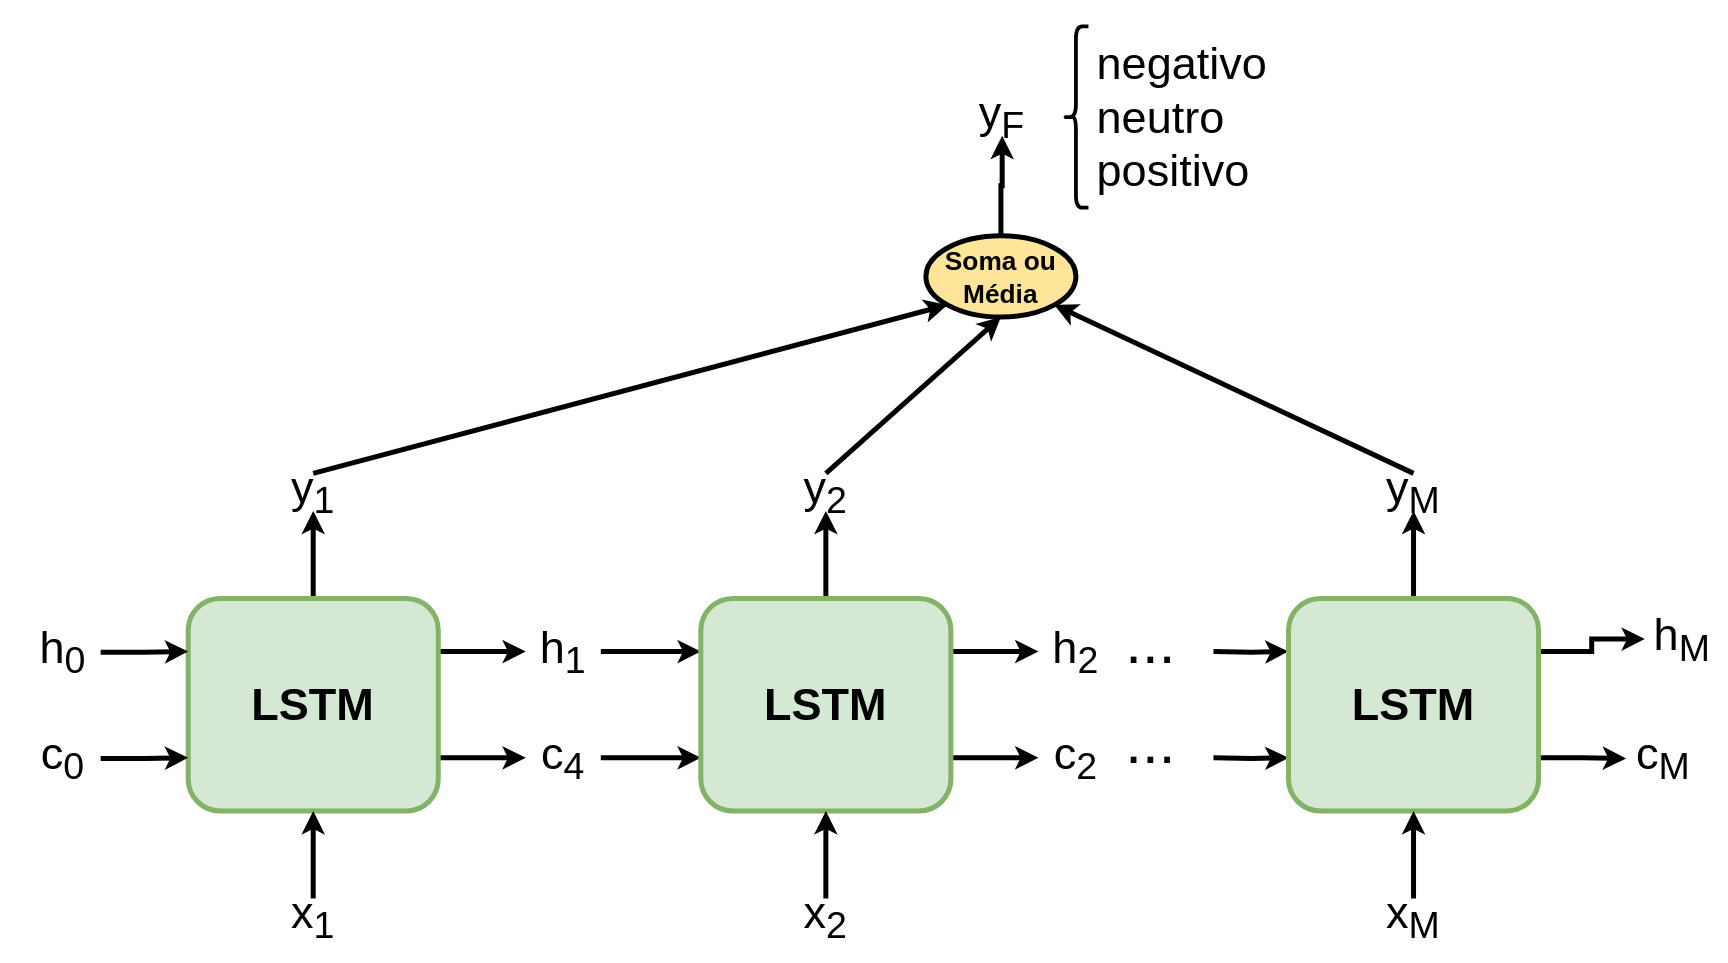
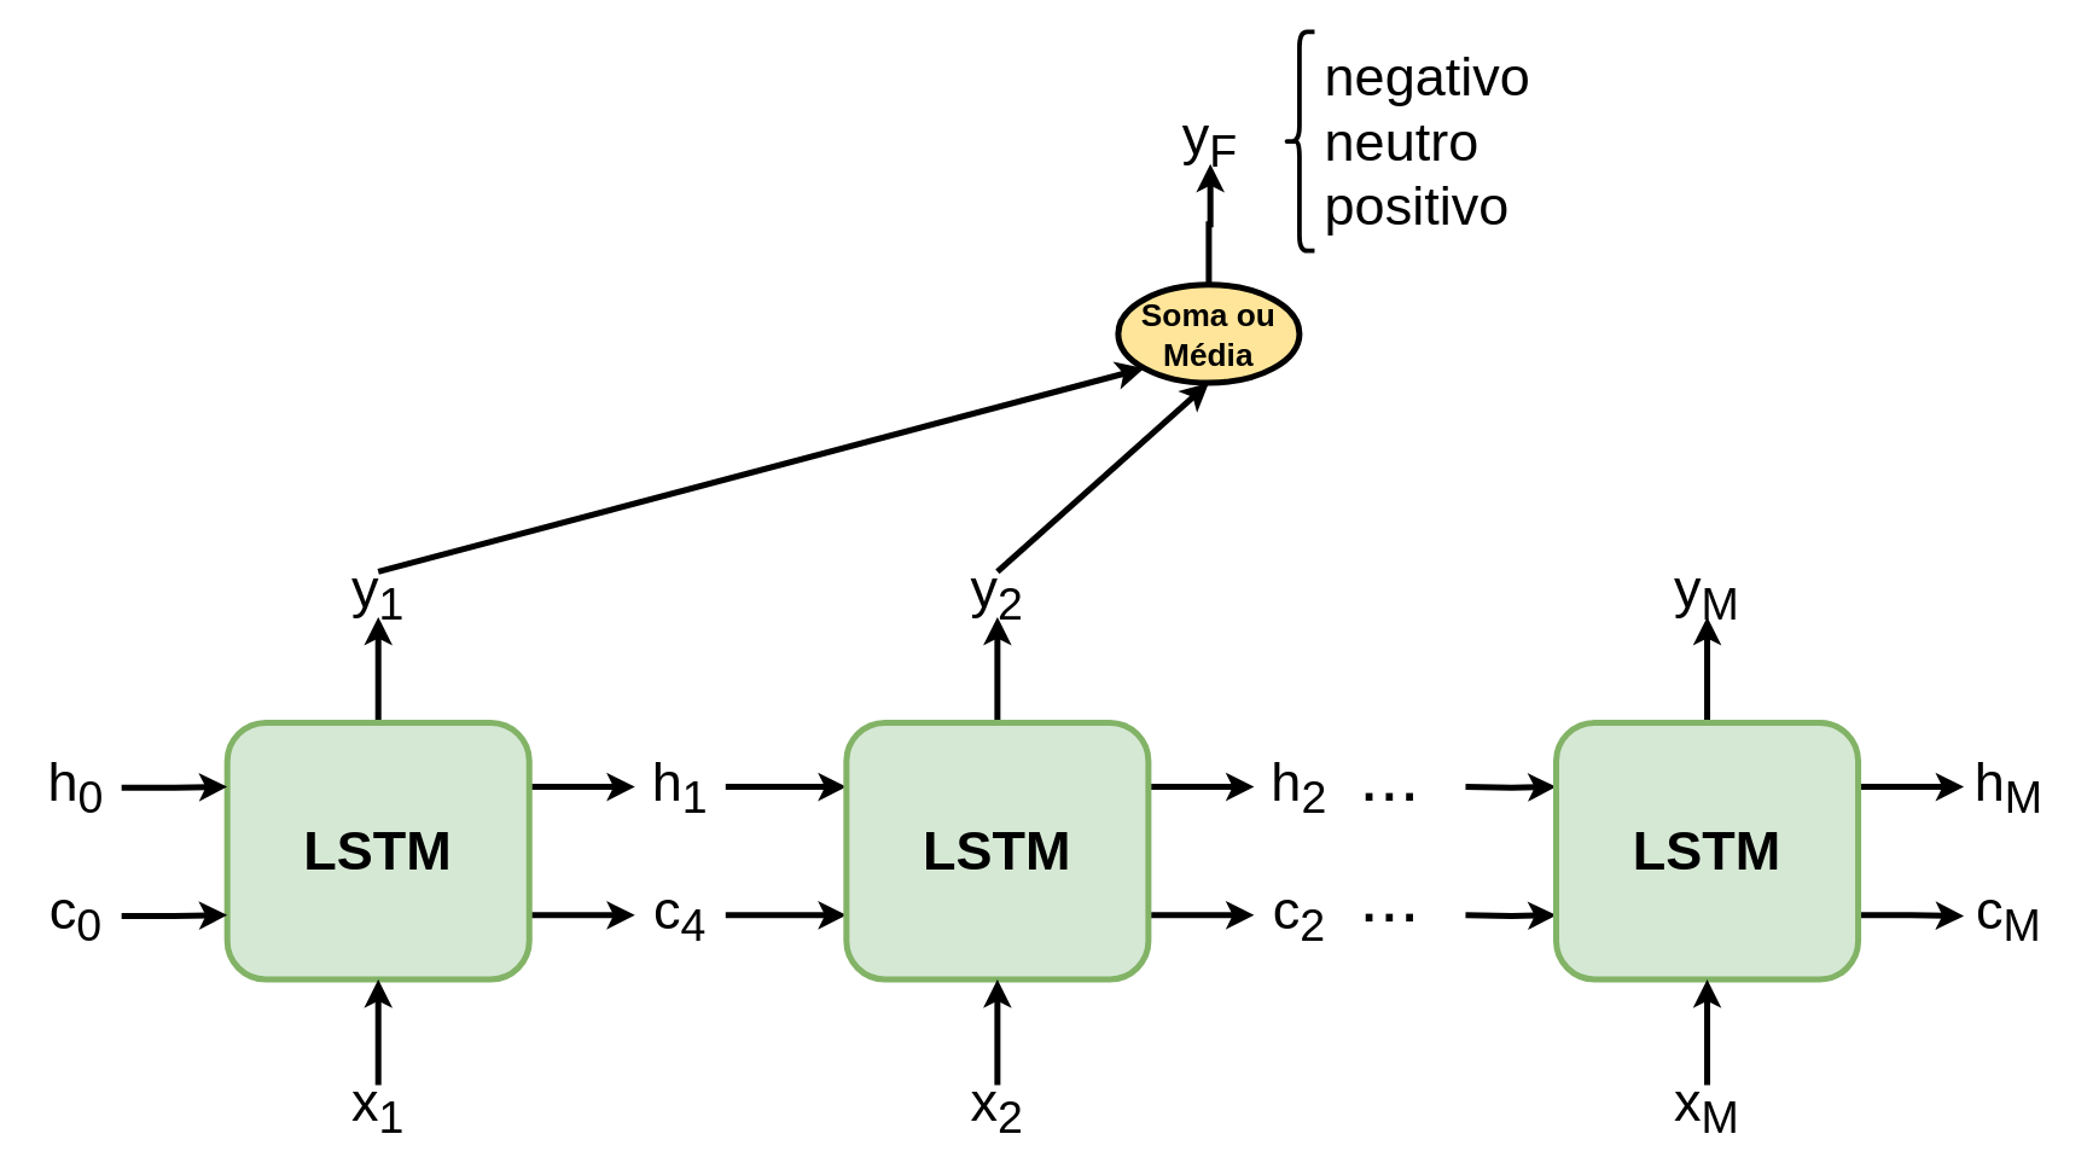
  <mxCell id="0" />
  <mxCell id="1" parent="0" />
  <mxCell id="2" style="edgeStyle=orthogonalEdgeStyle;rounded=0;orthogonalLoop=1;jettySize=auto;html=1;exitX=1;exitY=0.25;exitDx=0;exitDy=0;strokeWidth=4;" edge="1" parent="1" source="5" target="15"><mxGeometry relative="1" as="geometry" /></mxCell>
  <mxCell id="3" style="edgeStyle=orthogonalEdgeStyle;rounded=0;orthogonalLoop=1;jettySize=auto;html=1;exitX=1;exitY=0.75;exitDx=0;exitDy=0;strokeWidth=4;" edge="1" parent="1" source="5" target="13"><mxGeometry relative="1" as="geometry" /></mxCell>
  <mxCell id="4" style="edgeStyle=orthogonalEdgeStyle;rounded=0;orthogonalLoop=1;jettySize=auto;html=1;entryX=0.5;entryY=1;entryDx=0;entryDy=0;strokeWidth=4;" edge="1" parent="1" source="5" target="40"><mxGeometry relative="1" as="geometry" /></mxCell>
  <mxCell id="5" value="LSTM" style="rounded=1;whiteSpace=wrap;html=1;fillColor=#d5e8d4;strokeColor=#82b366;strokeWidth=4;fontSize=36;fontStyle=1" vertex="1" parent="1"><mxGeometry x="150" y="478" width="200" height="170" as="geometry" /></mxCell>
  <mxCell id="6" style="edgeStyle=orthogonalEdgeStyle;rounded=0;orthogonalLoop=1;jettySize=auto;html=1;entryX=0;entryY=0.75;entryDx=0;entryDy=0;strokeWidth=4;" edge="1" parent="1" source="7" target="5"><mxGeometry relative="1" as="geometry" /></mxCell>
  <mxCell id="7" value="c&lt;sub&gt;0&lt;/sub&gt;" style="text;html=1;align=center;verticalAlign=middle;whiteSpace=wrap;rounded=0;fontSize=36;" vertex="1" parent="1"><mxGeometry x="20" y="591" width="60" height="30" as="geometry" /></mxCell>
  <mxCell id="8" style="edgeStyle=orthogonalEdgeStyle;rounded=0;orthogonalLoop=1;jettySize=auto;html=1;entryX=0;entryY=0.25;entryDx=0;entryDy=0;strokeWidth=4;" edge="1" parent="1" source="9" target="5"><mxGeometry relative="1" as="geometry" /></mxCell>
  <mxCell id="9" value="h&lt;sub&gt;0&lt;/sub&gt;" style="text;html=1;align=center;verticalAlign=middle;whiteSpace=wrap;rounded=0;fontSize=36;" vertex="1" parent="1"><mxGeometry x="20" y="506" width="60" height="30" as="geometry" /></mxCell>
  <mxCell id="10" style="edgeStyle=orthogonalEdgeStyle;rounded=0;orthogonalLoop=1;jettySize=auto;html=1;entryX=0.5;entryY=1;entryDx=0;entryDy=0;strokeWidth=4;" edge="1" parent="1" source="11" target="5"><mxGeometry relative="1" as="geometry" /></mxCell>
  <mxCell id="11" value="x&lt;sub&gt;1&lt;/sub&gt;" style="text;html=1;align=center;verticalAlign=middle;whiteSpace=wrap;rounded=0;fontSize=36;strokeWidth=3;" vertex="1" parent="1"><mxGeometry x="220" y="718" width="60" height="30" as="geometry" /></mxCell>
  <mxCell id="12" style="edgeStyle=orthogonalEdgeStyle;rounded=0;orthogonalLoop=1;jettySize=auto;html=1;exitX=1;exitY=0.5;exitDx=0;exitDy=0;entryX=0;entryY=0.75;entryDx=0;entryDy=0;strokeWidth=4;" edge="1" parent="1" source="13" target="19"><mxGeometry relative="1" as="geometry" /></mxCell>
  <mxCell id="13" value="c&lt;sub&gt;4&lt;/sub&gt;" style="text;html=1;align=center;verticalAlign=middle;whiteSpace=wrap;rounded=0;fontSize=36;" vertex="1" parent="1"><mxGeometry x="420" y="590.5" width="60" height="30" as="geometry" /></mxCell>
  <mxCell id="14" style="edgeStyle=orthogonalEdgeStyle;rounded=0;orthogonalLoop=1;jettySize=auto;html=1;exitX=1;exitY=0.5;exitDx=0;exitDy=0;entryX=0;entryY=0.25;entryDx=0;entryDy=0;strokeWidth=4;" edge="1" parent="1" source="15" target="19"><mxGeometry relative="1" as="geometry" /></mxCell>
  <mxCell id="15" value="h&lt;sub&gt;1&lt;/sub&gt;" style="text;html=1;align=center;verticalAlign=middle;whiteSpace=wrap;rounded=0;fontSize=36;" vertex="1" parent="1"><mxGeometry x="420" y="505.5" width="60" height="30" as="geometry" /></mxCell>
  <mxCell id="16" style="edgeStyle=orthogonalEdgeStyle;rounded=0;orthogonalLoop=1;jettySize=auto;html=1;exitX=1;exitY=0.25;exitDx=0;exitDy=0;strokeWidth=4;" edge="1" parent="1" source="19" target="25"><mxGeometry relative="1" as="geometry" /></mxCell>
  <mxCell id="17" style="edgeStyle=orthogonalEdgeStyle;rounded=0;orthogonalLoop=1;jettySize=auto;html=1;exitX=1;exitY=0.75;exitDx=0;exitDy=0;strokeWidth=4;" edge="1" parent="1" source="19" target="23"><mxGeometry relative="1" as="geometry" /></mxCell>
  <mxCell id="18" style="edgeStyle=orthogonalEdgeStyle;rounded=0;orthogonalLoop=1;jettySize=auto;html=1;entryX=0.5;entryY=1;entryDx=0;entryDy=0;strokeWidth=4;" edge="1" parent="1" source="19" target="39"><mxGeometry relative="1" as="geometry" /></mxCell>
  <mxCell id="19" value="LSTM" style="rounded=1;whiteSpace=wrap;html=1;fillColor=#d5e8d4;strokeColor=#82b366;strokeWidth=4;fontSize=36;fontStyle=1" vertex="1" parent="1"><mxGeometry x="560" y="478" width="200" height="170" as="geometry" /></mxCell>
  <mxCell id="20" style="edgeStyle=orthogonalEdgeStyle;rounded=0;orthogonalLoop=1;jettySize=auto;html=1;entryX=0.5;entryY=1;entryDx=0;entryDy=0;strokeWidth=4;" edge="1" parent="1" source="21" target="19"><mxGeometry relative="1" as="geometry" /></mxCell>
  <mxCell id="21" value="x&lt;sub&gt;2&lt;/sub&gt;" style="text;html=1;align=center;verticalAlign=middle;whiteSpace=wrap;rounded=0;fontSize=36;strokeWidth=3;" vertex="1" parent="1"><mxGeometry x="630" y="718" width="60" height="30" as="geometry" /></mxCell>
  <mxCell id="22" style="edgeStyle=orthogonalEdgeStyle;rounded=0;orthogonalLoop=1;jettySize=auto;html=1;exitX=1;exitY=0.5;exitDx=0;exitDy=0;entryX=0;entryY=0.75;entryDx=0;entryDy=0;strokeWidth=4;" edge="1" parent="1" target="29"><mxGeometry relative="1" as="geometry"><mxPoint x="970" y="605.5" as="sourcePoint" /></mxGeometry></mxCell>
  <mxCell id="23" value="c&lt;sub&gt;2&lt;/sub&gt;" style="text;html=1;align=center;verticalAlign=middle;whiteSpace=wrap;rounded=0;fontSize=36;" vertex="1" parent="1"><mxGeometry x="830" y="590.5" width="60" height="30" as="geometry" /></mxCell>
  <mxCell id="24" style="edgeStyle=orthogonalEdgeStyle;rounded=0;orthogonalLoop=1;jettySize=auto;html=1;exitX=1;exitY=0.5;exitDx=0;exitDy=0;entryX=0;entryY=0.25;entryDx=0;entryDy=0;strokeWidth=4;" edge="1" parent="1" target="29"><mxGeometry relative="1" as="geometry"><mxPoint x="970" y="520.5" as="sourcePoint" /></mxGeometry></mxCell>
  <mxCell id="25" value="h&lt;sub&gt;2&lt;/sub&gt;" style="text;html=1;align=center;verticalAlign=middle;whiteSpace=wrap;rounded=0;fontSize=36;" vertex="1" parent="1"><mxGeometry x="830" y="505.5" width="60" height="30" as="geometry" /></mxCell>
  <mxCell id="26" style="edgeStyle=orthogonalEdgeStyle;rounded=0;orthogonalLoop=1;jettySize=auto;html=1;strokeWidth=4;" edge="1" parent="1" source="29" target="30"><mxGeometry relative="1" as="geometry" /></mxCell>
  <mxCell id="27" style="edgeStyle=orthogonalEdgeStyle;rounded=0;orthogonalLoop=1;jettySize=auto;html=1;exitX=1;exitY=0.25;exitDx=0;exitDy=0;strokeWidth=4;" edge="1" parent="1" source="29" target="33"><mxGeometry relative="1" as="geometry" /></mxCell>
  <mxCell id="28" style="edgeStyle=orthogonalEdgeStyle;rounded=0;orthogonalLoop=1;jettySize=auto;html=1;exitX=1;exitY=0.75;exitDx=0;exitDy=0;strokeWidth=4;" edge="1" parent="1" source="29" target="34"><mxGeometry relative="1" as="geometry"><mxPoint x="1300" y="605.5" as="targetPoint" /></mxGeometry></mxCell>
  <mxCell id="29" value="LSTM" style="rounded=1;whiteSpace=wrap;html=1;fillColor=#d5e8d4;strokeColor=#82b366;strokeWidth=4;fontSize=36;fontStyle=1" vertex="1" parent="1"><mxGeometry x="1030" y="478" width="200" height="170" as="geometry" /></mxCell>
  <mxCell id="30" value="y&lt;sub&gt;M&lt;/sub&gt;" style="text;html=1;align=center;verticalAlign=middle;whiteSpace=wrap;rounded=0;fontSize=36;" vertex="1" parent="1"><mxGeometry x="1100" y="378" width="60" height="30" as="geometry" /></mxCell>
  <mxCell id="31" style="edgeStyle=orthogonalEdgeStyle;rounded=0;orthogonalLoop=1;jettySize=auto;html=1;entryX=0.5;entryY=1;entryDx=0;entryDy=0;strokeWidth=4;" edge="1" parent="1" source="32" target="29"><mxGeometry relative="1" as="geometry" /></mxCell>
  <mxCell id="32" value="x&lt;sub&gt;M&lt;/sub&gt;" style="text;html=1;align=center;verticalAlign=middle;whiteSpace=wrap;rounded=0;fontSize=36;strokeWidth=3;" vertex="1" parent="1"><mxGeometry x="1100" y="718" width="60" height="30" as="geometry" /></mxCell>
- <mxCell id="33" value="h&lt;sub&gt;M&lt;/sub&gt;" style="text;html=1;align=center;verticalAlign=middle;whiteSpace=wrap;rounded=0;fontSize=36;" vertex="1" parent="1"><mxGeometry x="1315" y="495.5" width="60" height="30" as="geometry" /></mxCell>
+ <mxCell id="33" value="h&lt;sub&gt;M&lt;/sub&gt;" style="text;html=1;align=center;verticalAlign=middle;whiteSpace=wrap;rounded=0;fontSize=36;" vertex="1" parent="1"><mxGeometry x="1300" y="505.5" width="60" height="30" as="geometry" /></mxCell>
  <mxCell id="34" value="c&lt;sub&gt;M&lt;/sub&gt;" style="text;html=1;align=center;verticalAlign=middle;whiteSpace=wrap;rounded=0;fontSize=36;" vertex="1" parent="1"><mxGeometry x="1300" y="591" width="60" height="30" as="geometry" /></mxCell>
  <mxCell id="35" value="..." style="text;html=1;align=center;verticalAlign=middle;whiteSpace=wrap;rounded=0;fontSize=48;" vertex="1" parent="1"><mxGeometry x="890" y="498" width="60" height="30" as="geometry" /></mxCell>
  <mxCell id="36" value="..." style="text;html=1;align=center;verticalAlign=middle;whiteSpace=wrap;rounded=0;fontSize=48;" vertex="1" parent="1"><mxGeometry x="890" y="578" width="60" height="30" as="geometry" /></mxCell>
  <mxCell id="37" value="" style="shape=curlyBracket;whiteSpace=wrap;html=1;rounded=1;labelPosition=left;verticalLabelPosition=middle;align=right;verticalAlign=middle;strokeWidth=3;" vertex="1" parent="1"><mxGeometry x="850" y="20.5" width="20" height="145" as="geometry" /></mxCell>
  <mxCell id="38" value="negativo&lt;div style=&quot;font-size: 36px;&quot;&gt;neutro&lt;/div&gt;&lt;div style=&quot;font-size: 36px;&quot;&gt;positivo&lt;/div&gt;" style="text;html=1;align=left;verticalAlign=middle;whiteSpace=wrap;rounded=0;fontSize=36;" vertex="1" parent="1"><mxGeometry x="875" y="78" width="60" height="30" as="geometry" /></mxCell>
  <mxCell id="39" value="y&lt;sub&gt;2&lt;/sub&gt;" style="text;html=1;align=center;verticalAlign=middle;whiteSpace=wrap;rounded=0;fontSize=36;" vertex="1" parent="1"><mxGeometry x="630" y="378" width="60" height="30" as="geometry" /></mxCell>
  <mxCell id="40" value="y&lt;sub&gt;1&lt;/sub&gt;" style="text;html=1;align=center;verticalAlign=middle;whiteSpace=wrap;rounded=0;fontSize=36;" vertex="1" parent="1"><mxGeometry x="220" y="378" width="60" height="30" as="geometry" /></mxCell>
  <mxCell id="41" value="" style="endArrow=classic;html=1;rounded=0;exitX=0.5;exitY=0;exitDx=0;exitDy=0;entryX=0;entryY=1;entryDx=0;entryDy=0;strokeWidth=4;" edge="1" parent="1" source="40" target="43"><mxGeometry width="50" height="50" relative="1" as="geometry"><mxPoint x="710" y="498" as="sourcePoint" /><mxPoint x="745" y="248" as="targetPoint" /></mxGeometry></mxCell>
  <mxCell id="42" style="edgeStyle=orthogonalEdgeStyle;rounded=0;orthogonalLoop=1;jettySize=auto;html=1;strokeWidth=4;" edge="1" parent="1" source="43" target="46"><mxGeometry relative="1" as="geometry" /></mxCell>
  <mxCell id="43" value="Soma ou&lt;div style=&quot;font-size: 21px;&quot;&gt;Média&lt;/div&gt;" style="ellipse;whiteSpace=wrap;html=1;strokeWidth=4;fontSize=21;fontStyle=1;fillColor=#FFE599;" vertex="1" parent="1"><mxGeometry x="740" y="188" width="120" height="65" as="geometry" /></mxCell>
  <mxCell id="44" value="" style="endArrow=classic;html=1;rounded=0;exitX=0.5;exitY=0;exitDx=0;exitDy=0;entryX=0.5;entryY=1;entryDx=0;entryDy=0;strokeWidth=4;" edge="1" parent="1" source="39" target="43"><mxGeometry width="50" height="50" relative="1" as="geometry"><mxPoint x="260" y="388" as="sourcePoint" /><mxPoint x="755" y="258" as="targetPoint" /></mxGeometry></mxCell>
- <mxCell id="45" value="" style="endArrow=classic;html=1;rounded=0;exitX=0.5;exitY=0;exitDx=0;exitDy=0;entryX=1;entryY=1;entryDx=0;entryDy=0;strokeWidth=4;" edge="1" parent="1" source="30" target="43"><mxGeometry width="50" height="50" relative="1" as="geometry"><mxPoint x="270" y="398" as="sourcePoint" /><mxPoint x="765" y="268" as="targetPoint" /></mxGeometry></mxCell>
  <mxCell id="46" value="y&lt;sub&gt;F&lt;/sub&gt;" style="text;html=1;align=center;verticalAlign=middle;whiteSpace=wrap;rounded=0;fontSize=36;" vertex="1" parent="1"><mxGeometry x="771" y="78" width="60" height="30" as="geometry" /></mxCell>
